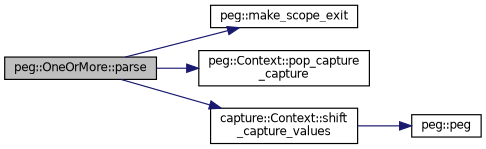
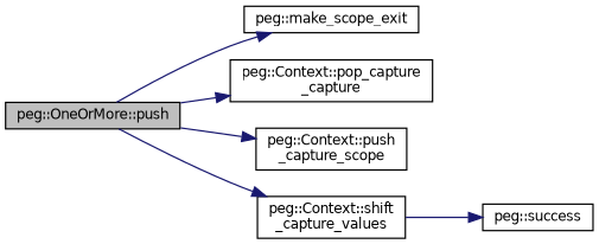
  digraph {
    rankdir=LR
    node [color=black fillcolor=white fontname=Helvetica fontsize=10 shape=record style=filled]
    edge [color=midnightblue fontname=Helvetica fontsize=10 labelfontname=Helvetica labelfontsize=10 style=solid]
-   n1 [fillcolor=grey75 fontcolor=black height=0.2 label="peg::OneOrMore::parse" width=0.4]
+   n1 [fillcolor=grey75 fontcolor=black height=0.2 label="peg::OneOrMore::push" width=0.4]
    n2 [height=0.2 label="peg::make_scope_exit" width=0.4]
    n3 [height=0.2 label="peg::Context::pop_capture\l_capture" width=0.4]
-   n5 [height=0.2 label="capture::Context::shift\l_capture_values" width=0.4]
-   n6 [height=0.2 label="peg::peg" width=0.4]
+   n4 [height=0.2 label="peg::Context::push\l_capture_scope" width=0.4]
+   n5 [height=0.2 label="peg::Context::shift\l_capture_values" width=0.4]
+   n6 [height=0.2 label="peg::success" width=0.4]
    n1 -> n2
    n1 -> n3
+   n1 -> n4
    n1 -> n5
    n5 -> n6
  }
